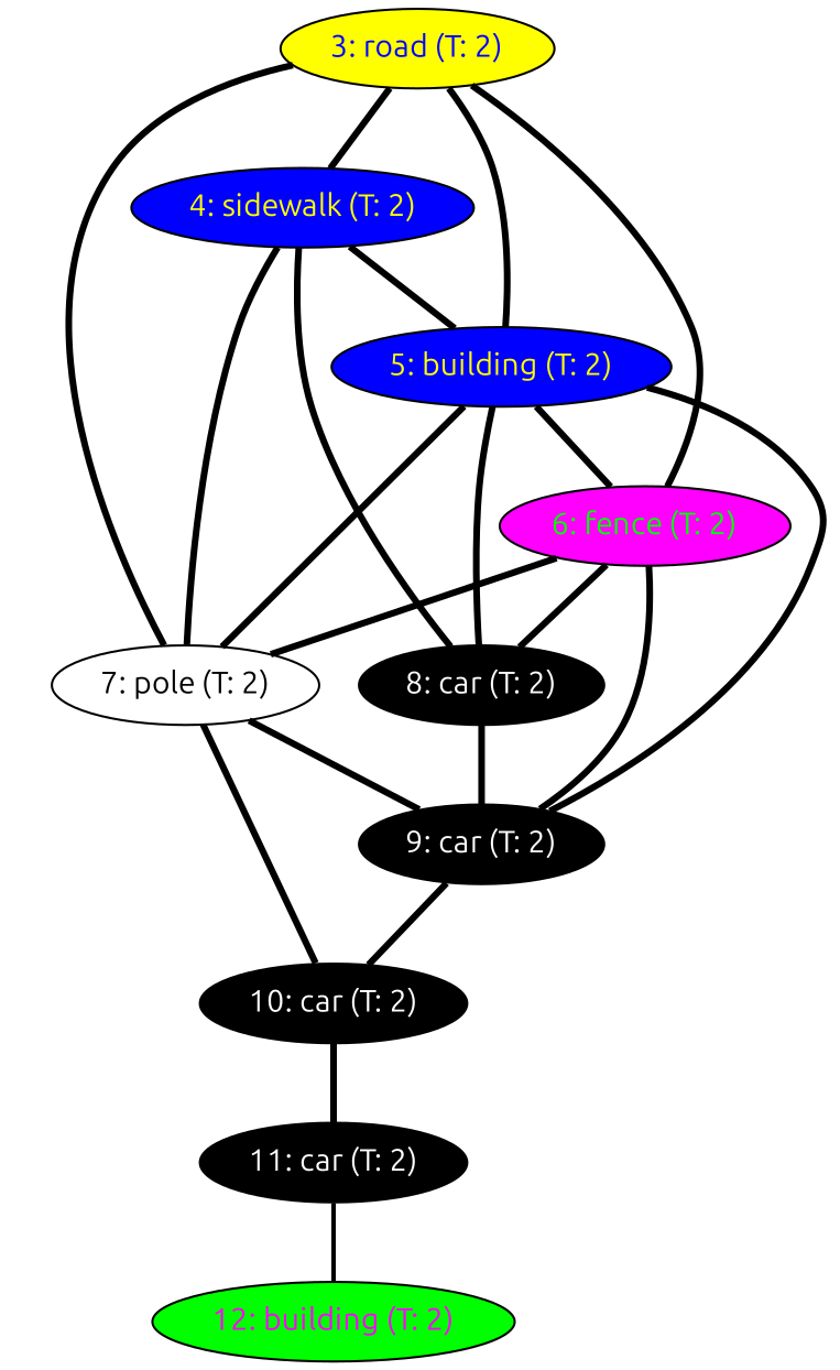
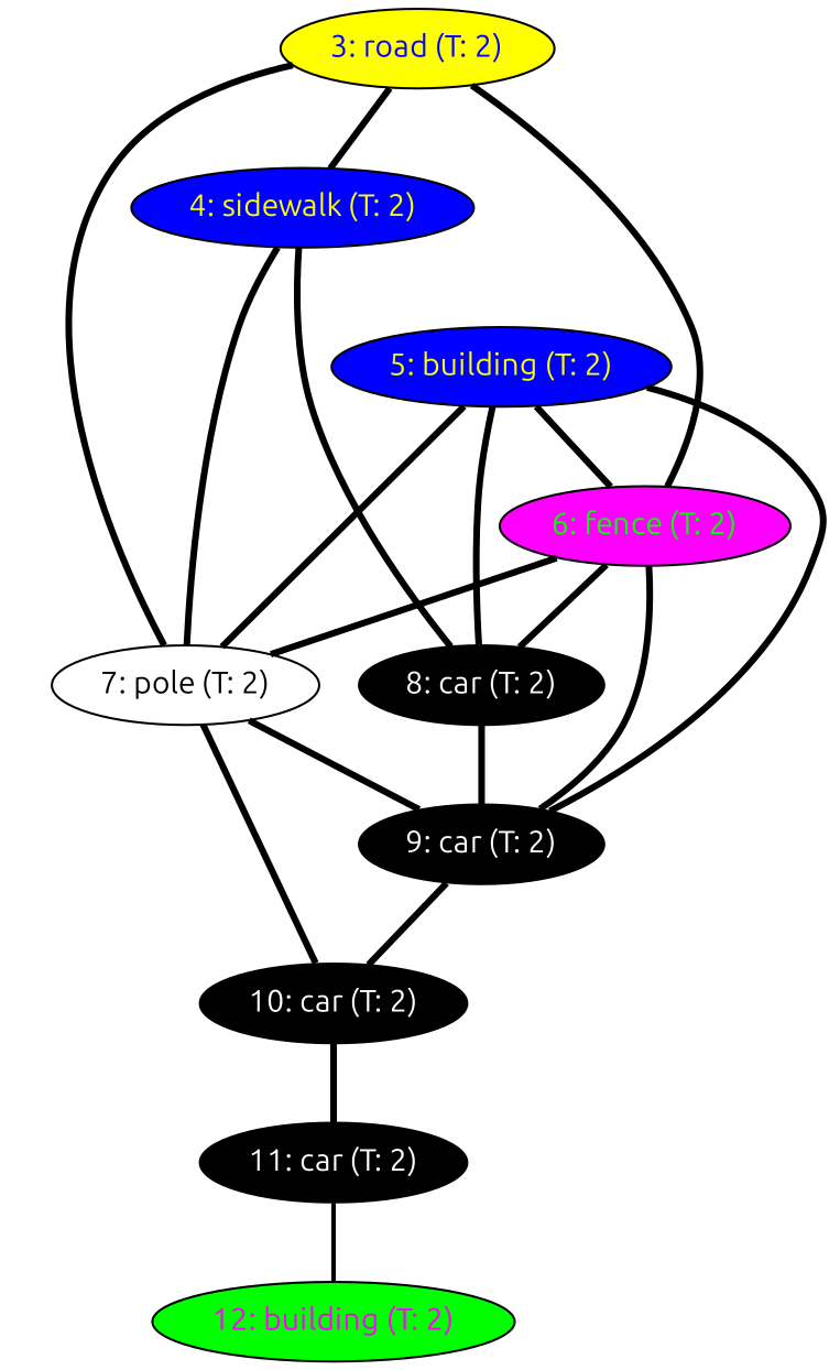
  graph {
    fontname=Ubuntu
    node [fillcolor="#000000" fontcolor="#ffffff" fontname=Ubuntu style=filled]
    edge [fontname=Ubuntu penwidth=3]
    n1 [fillcolor="#ffff00" fontcolor="#0000ff" label="3: road (T: 2)"]
    n2 [fillcolor="#0000ff" fontcolor="#ffff00" label="4: sidewalk (T: 2)"]
    n3 [fillcolor="#0000ff" fontcolor="#ffff00" label="5: building (T: 2)"]
    n4 [fillcolor="#ff00ff" fontcolor="#00ff00" label="6: fence (T: 2)"]
    n5 [fillcolor="#ffffff" fontcolor="#000000" label="7: pole (T: 2)"]
    n6 [label="8: car (T: 2)"]
    n7 [label="9: car (T: 2)"]
    n8 [label="10: car (T: 2)"]
    n9 [label="11: car (T: 2)"]
    n10 [fillcolor="#00ff00" fontcolor="#ff00ff" label="12: building (T: 2)"]
    n1 -- n2
-   n1 -- n3
    n1 -- n4
    n1 -- n5
-   n2 -- n3
    n2 -- n5
    n2 -- n6
    n3 -- n4
    n3 -- n5
    n3 -- n6
    n3 -- n7
    n4 -- n5
    n4 -- n6
    n4 -- n7
    n5 -- n7
    n5 -- n8
    n6 -- n7
    n7 -- n8
    n8 -- n9
    n9 -- n10 [penwidth=2]
  }
